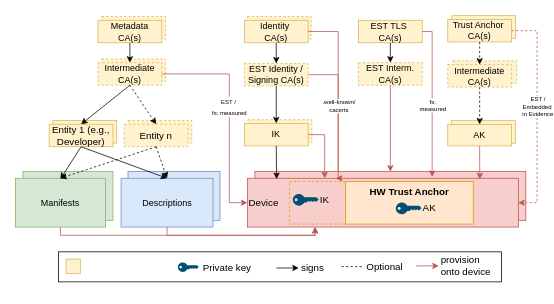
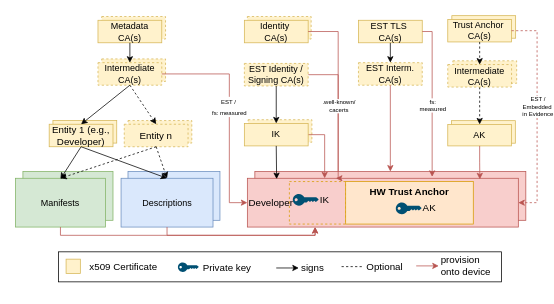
  <mxCell id="0" />
  <mxCell id="1" parent="0" />
  <mxCell id="2" style="edgeStyle=orthogonalEdgeStyle;rounded=0;orthogonalLoop=1;jettySize=auto;html=1;strokeWidth=1;fillColor=#f8cecc;strokeColor=#B85450;labelBackgroundColor=none;fontColor=#B85450;fontSize=13;exitX=1;exitY=0.5;exitDx=0;exitDy=0;entryX=0.326;entryY=-0.002;entryDx=0;entryDy=0;entryPerimeter=0;endArrow=none;" edge="1" parent="1" source="64" target="10"><mxGeometry relative="1" as="geometry"><Array as="points"><mxPoint x="450" y="99" /><mxPoint x="450" y="237" /></Array><mxPoint x="415" y="47" as="sourcePoint" /><mxPoint x="450" y="235" as="targetPoint" /></mxGeometry></mxCell>
  <mxCell id="3" value="" style="rounded=0;whiteSpace=wrap;html=1;fontSize=12;fillColor=#fff2cc;strokeColor=#d6b656;dashed=1;" vertex="1" parent="1"><mxGeometry x="329" y="21.5" width="85" height="30" as="geometry" /></mxCell>
  <mxCell id="4" value="" style="rounded=0;whiteSpace=wrap;html=1;fillColor=#fff2cc;strokeColor=#d6b656;dashed=1;" parent="1" vertex="1"><mxGeometry x="170" y="160.12" width="85" height="30" as="geometry" /></mxCell>
  <mxCell id="5" value="" style="rounded=0;whiteSpace=wrap;html=1;fontSize=12;fillColor=#fff2cc;strokeColor=#d6b656;" parent="1" vertex="1"><mxGeometry x="601.44" y="20.38" width="85" height="30" as="geometry" /></mxCell>
  <mxCell id="6" value="&lt;br&gt;&lt;span style=&quot;font-size: 13px;&quot;&gt;&lt;br&gt;&lt;/span&gt;" style="rounded=0;whiteSpace=wrap;html=1;fillColor=#fff2cc;strokeColor=#d6b656;" parent="1" vertex="1"><mxGeometry x="70" y="160.12" width="85" height="30" as="geometry" /></mxCell>
  <mxCell id="7" value="IK" style="rounded=0;whiteSpace=wrap;html=1;fillColor=#fff2cc;strokeColor=#d6b656;dashed=1;" parent="1" vertex="1"><mxGeometry x="330" y="159" width="85" height="30" as="geometry" /></mxCell>
  <mxCell id="8" value="AK" style="rounded=0;whiteSpace=wrap;html=1;fillColor=#fff2cc;strokeColor=#d6b656;" parent="1" vertex="1"><mxGeometry x="601" y="160.26" width="85" height="30" as="geometry" /></mxCell>
  <mxCell id="9" value="Platform" style="rounded=0;whiteSpace=wrap;html=1;fillColor=#f8cecc;strokeColor=#B85450;fontSize=13;align=left;" parent="1" vertex="1"><mxGeometry x="339" y="228" width="361" height="65" as="geometry" /></mxCell>
- <mxCell id="10" value="Device" style="rounded=0;whiteSpace=wrap;html=1;fillColor=#f8cecc;strokeColor=#B85450;fontSize=13;align=left;" parent="1" vertex="1"><mxGeometry x="329" y="237" width="361" height="65" as="geometry" /></mxCell>
+ <mxCell id="10" value="Developer" style="rounded=0;whiteSpace=wrap;html=1;fillColor=#f8cecc;strokeColor=#B85450;fontSize=13;align=left;" parent="1" vertex="1"><mxGeometry x="329" y="237" width="361" height="65" as="geometry" /></mxCell>
  <mxCell id="11" value="" style="rounded=0;whiteSpace=wrap;html=1;dashed=1;fillColor=none;strokeColor=#d79b00;" parent="1" vertex="1"><mxGeometry x="385" y="241.38" width="75" height="56.62" as="geometry" /></mxCell>
  <mxCell id="12" value="Root CA(s)" style="rounded=0;whiteSpace=wrap;html=1;fontSize=12;fillColor=#fff2cc;strokeColor=#d6b656;dashed=1;" parent="1" vertex="1"><mxGeometry x="135" y="21.5" width="85" height="30" as="geometry" /></mxCell>
  <mxCell id="13" value="" style="rounded=0;whiteSpace=wrap;html=1;fillColor=#fff2cc;strokeColor=#d6b656;dashed=1;" parent="1" vertex="1"><mxGeometry x="135" y="78" width="85" height="30" as="geometry" /></mxCell>
  <mxCell id="14" value="" style="rounded=0;whiteSpace=wrap;html=1;fontSize=13;fontColor=#506E3E;fontStyle=1" parent="1" vertex="1"><mxGeometry x="77.5" y="335" width="590" height="40" as="geometry" /></mxCell>
  <mxCell id="15" style="edgeStyle=orthogonalEdgeStyle;rounded=0;orthogonalLoop=1;jettySize=auto;html=1;strokeWidth=1;fillColor=#f8cecc;strokeColor=#B85450;labelBackgroundColor=none;fontColor=#B85450;fontSize=13;" parent="1" source="32" edge="1"><mxGeometry relative="1" as="geometry"><Array as="points"><mxPoint x="432" y="179" /></Array><mxPoint x="428.208" y="157.265" as="sourcePoint" /><mxPoint x="432" y="237" as="targetPoint" /></mxGeometry></mxCell>
  <mxCell id="16" value="&lt;div style=&quot;font-size: 13px;&quot;&gt;&lt;br style=&quot;font-size: 13px;&quot;&gt;&lt;/div&gt;" style="whiteSpace=wrap;html=1;aspect=fixed;fillColor=#fff2cc;strokeColor=#d6b656;fontSize=13;" parent="1" vertex="1"><mxGeometry x="87.5" y="344.75" width="19" height="19" as="geometry" /></mxCell>
  <mxCell id="17" style="edgeStyle=orthogonalEdgeStyle;rounded=0;orthogonalLoop=1;jettySize=auto;html=1;strokeColor=#000000;fontColor=#009900;startArrow=none;startFill=0;endArrow=classic;endFill=1;fontSize=13;" parent="1" edge="1"><mxGeometry relative="1" as="geometry"><Array as="points"><mxPoint x="386.5" y="356.5" /><mxPoint x="386.5" y="356.5" /></Array><mxPoint x="367.5" y="356.5" as="sourcePoint" /><mxPoint x="397.5" y="356.5" as="targetPoint" /></mxGeometry></mxCell>
  <mxCell id="18" value="signs" style="text;html=1;strokeColor=none;fillColor=none;align=left;verticalAlign=middle;whiteSpace=wrap;rounded=0;fontSize=13;" parent="1" vertex="1"><mxGeometry x="398.5" y="345.5" width="38" height="20" as="geometry" /></mxCell>
  <mxCell id="19" style="edgeStyle=orthogonalEdgeStyle;rounded=0;orthogonalLoop=1;jettySize=auto;html=1;strokeWidth=1;fillColor=#f8cecc;strokeColor=#b85450;labelBackgroundColor=none;fontColor=#B85450;fontSize=13;" parent="1" edge="1"><mxGeometry relative="1" as="geometry"><Array as="points"><mxPoint x="553.94" y="353.75" /></Array><mxPoint x="553.94" y="353.75" as="sourcePoint" /><mxPoint x="583.94" y="353.75" as="targetPoint" /></mxGeometry></mxCell>
  <mxCell id="20" style="edgeStyle=orthogonalEdgeStyle;rounded=0;orthogonalLoop=1;jettySize=auto;html=1;exitX=0.5;exitY=1;exitDx=0;exitDy=0;fontColor=#506E3E;fontSize=13;" parent="1" edge="1"><mxGeometry relative="1" as="geometry"><mxPoint x="449.5" y="358.88" as="sourcePoint" /><mxPoint x="449.5" y="358.88" as="targetPoint" /></mxGeometry></mxCell>
  <mxCell id="21" value="&lt;span style=&quot;font-family: helvetica; font-size: 13px; font-style: normal; font-weight: 400; letter-spacing: normal; text-indent: 0px; text-transform: none; word-spacing: 0px; display: inline; float: none;&quot;&gt;provision onto device&lt;/span&gt;" style="text;html=1;align=left;verticalAlign=middle;whiteSpace=wrap;rounded=0;fontSize=13;labelBackgroundColor=none;" parent="1" vertex="1"><mxGeometry x="584.94" y="339.25" width="70" height="30" as="geometry" /></mxCell>
+ <mxCell id="22" value="&lt;div style=&quot;color: rgb(0, 0, 0); font-family: helvetica; font-size: 13px;&quot;&gt;x509&amp;nbsp;&lt;span style=&quot;font-size: 13px;&quot;&gt;Certificate&lt;br style=&quot;font-size: 13px;&quot;&gt;&lt;/span&gt;&lt;/div&gt;" style="text;whiteSpace=wrap;html=1;fontSize=13;fontColor=#506E3E;align=left;" parent="1" vertex="1"><mxGeometry x="116.5" y="340.75" width="80" height="23" as="geometry" /></mxCell>
  <mxCell id="23" value="HW Trust Anchor&lt;br&gt;" style="rounded=0;whiteSpace=wrap;html=1;verticalAlign=top;fontSize=13;fillColor=#ffe6cc;strokeColor=#d79b00;fontStyle=1" parent="1" vertex="1"><mxGeometry x="460" y="241.38" width="170" height="56.62" as="geometry" /></mxCell>
  <mxCell id="24" value="" style="points=[[0,0.5,0],[0.24,0,0],[0.5,0.28,0],[0.995,0.475,0],[0.5,0.72,0],[0.24,1,0]];verticalLabelPosition=bottom;sketch=0;html=1;verticalAlign=top;aspect=fixed;align=center;pointerEvents=1;shape=mxgraph.cisco19.key;fillColor=#005073;strokeColor=none;fontSize=13;" parent="1" vertex="1"><mxGeometry x="389.56" y="258" width="34.44" height="15.5" as="geometry" /></mxCell>
  <mxCell id="25" value="&lt;span style=&quot;color: rgb(0, 0, 0); font-family: helvetica; font-size: 13px; font-style: normal; font-weight: 400; letter-spacing: normal; text-align: center; text-indent: 0px; text-transform: none; word-spacing: 0px; display: inline; float: none;&quot;&gt;IK&lt;br style=&quot;font-size: 13px;&quot;&gt;&lt;/span&gt;" style="text;whiteSpace=wrap;html=1;fontSize=13;fillColor=none;labelBackgroundColor=none;" parent="1" vertex="1"><mxGeometry x="424" y="252.31" width="27" height="26.88" as="geometry" /></mxCell>
  <mxCell id="26" value="" style="points=[[0,0.5,0],[0.24,0,0],[0.5,0.28,0],[0.995,0.475,0],[0.5,0.72,0],[0.24,1,0]];verticalLabelPosition=bottom;sketch=0;html=1;verticalAlign=top;aspect=fixed;align=center;pointerEvents=1;shape=mxgraph.cisco19.key;fillColor=#005073;strokeColor=none;fontSize=13;" parent="1" vertex="1"><mxGeometry x="526.78" y="269.38" width="34.44" height="15.5" as="geometry" /></mxCell>
  <mxCell id="27" value="&lt;span style=&quot;color: rgb(0 , 0 , 0) ; font-family: &amp;quot;helvetica&amp;quot; ; font-size: 13px ; font-style: normal ; font-weight: 400 ; letter-spacing: normal ; text-align: center ; text-indent: 0px ; text-transform: none ; word-spacing: 0px ; display: inline ; float: none&quot;&gt;AK&lt;br style=&quot;font-size: 13px&quot;&gt;&lt;/span&gt;" style="text;whiteSpace=wrap;html=1;fontSize=13;fillColor=none;labelBackgroundColor=none;" parent="1" vertex="1"><mxGeometry x="561.22" y="261.69" width="24" height="26.88" as="geometry" /></mxCell>
  <mxCell id="28" value="" style="points=[[0,0.5,0],[0.24,0,0],[0.5,0.28,0],[0.995,0.475,0],[0.5,0.72,0],[0.24,1,0]];verticalLabelPosition=bottom;sketch=0;html=1;verticalAlign=top;aspect=fixed;align=center;pointerEvents=1;shape=mxgraph.cisco19.key;fillColor=#005073;strokeColor=none;fontSize=13;" parent="1" vertex="1"><mxGeometry x="236.5" y="349.25" width="27.75" height="12.5" as="geometry" /></mxCell>
  <mxCell id="29" value="&lt;div style=&quot;color: rgb(0, 0, 0); font-family: helvetica; font-size: 13px;&quot;&gt;&lt;span style=&quot;font-size: 13px;&quot;&gt;Private key&lt;/span&gt;&lt;/div&gt;" style="text;whiteSpace=wrap;html=1;fontSize=13;fontColor=#506E3E;align=left;" parent="1" vertex="1"><mxGeometry x="267.5" y="342.25" width="95" height="40" as="geometry" /></mxCell>
  <mxCell id="30" value="Intermediate CA(s)" style="rounded=0;whiteSpace=wrap;html=1;fillColor=#fff2cc;strokeColor=#d6b656;dashed=1;" parent="1" vertex="1"><mxGeometry x="130" y="83" width="85" height="30" as="geometry" /></mxCell>
  <mxCell id="31" value="Metadata CA(s)" style="rounded=0;whiteSpace=wrap;html=1;fontSize=12;fillColor=#fff2cc;strokeColor=#d6b656;" parent="1" vertex="1"><mxGeometry x="130" y="26.5" width="85" height="30" as="geometry" /></mxCell>
  <mxCell id="32" value="IK" style="rounded=0;whiteSpace=wrap;html=1;fillColor=#fff2cc;strokeColor=#d6b656;" parent="1" vertex="1"><mxGeometry x="325" y="163.88" width="85" height="30" as="geometry" /></mxCell>
  <mxCell id="33" value="" style="endArrow=classic;html=1;rounded=0;exitX=0.5;exitY=1;exitDx=0;exitDy=0;" parent="1" source="31" target="30" edge="1"><mxGeometry width="50" height="50" relative="1" as="geometry"><mxPoint x="140" y="215" as="sourcePoint" /><mxPoint x="190" y="165" as="targetPoint" /></mxGeometry></mxCell>
  <mxCell id="34" value="" style="endArrow=classic;html=1;rounded=0;exitX=0.5;exitY=1;exitDx=0;exitDy=0;" parent="1" source="32" edge="1"><mxGeometry width="50" height="50" relative="1" as="geometry"><mxPoint x="293" y="270" as="sourcePoint" /><mxPoint x="368" y="238" as="targetPoint" /></mxGeometry></mxCell>
  <mxCell id="35" value="Trust Anchor&amp;nbsp; CA(s)" style="rounded=0;whiteSpace=wrap;html=1;fontSize=12;fillColor=#fff2cc;strokeColor=#d6b656;" parent="1" vertex="1"><mxGeometry x="596" y="25.38" width="85" height="30" as="geometry" /></mxCell>
  <mxCell id="36" value="" style="rounded=0;whiteSpace=wrap;html=1;fillColor=#fff2cc;strokeColor=#d6b656;dashed=1;" parent="1" vertex="1"><mxGeometry x="602.78" y="80.5" width="85" height="30" as="geometry" /></mxCell>
  <mxCell id="37" value="" style="endArrow=classic;html=1;rounded=0;entryX=0.5;entryY=0;entryDx=0;entryDy=0;dashed=1;" parent="1" source="35" target="57" edge="1"><mxGeometry width="50" height="50" relative="1" as="geometry"><mxPoint x="655.56" y="61.38" as="sourcePoint" /><mxPoint x="670.56" y="168.38" as="targetPoint" /></mxGeometry></mxCell>
  <mxCell id="38" value="&lt;span style=&quot;font-size: 13px&quot;&gt;Entity 1 (e.g., Developer)&lt;/span&gt;" style="rounded=0;whiteSpace=wrap;html=1;fillColor=#fff2cc;strokeColor=#d6b656;" parent="1" vertex="1"><mxGeometry x="65" y="165" width="85" height="30" as="geometry" /></mxCell>
  <mxCell id="39" value="&lt;span style=&quot;font-size: 13px&quot;&gt;Entity n&lt;/span&gt;" style="rounded=0;whiteSpace=wrap;html=1;fillColor=#fff2cc;strokeColor=#d6b656;dashed=1;" parent="1" vertex="1"><mxGeometry x="165" y="165" width="85" height="30" as="geometry" /></mxCell>
  <mxCell id="40" value="" style="endArrow=classic;html=1;rounded=0;dashed=1;exitX=0.5;exitY=1;exitDx=0;exitDy=0;entryX=0.5;entryY=0;entryDx=0;entryDy=0;" parent="1" source="30" target="39" edge="1"><mxGeometry width="50" height="50" relative="1" as="geometry"><mxPoint x="280" y="269" as="sourcePoint" /><mxPoint x="330" y="219" as="targetPoint" /></mxGeometry></mxCell>
  <mxCell id="41" value="" style="endArrow=classic;html=1;rounded=0;exitX=0.5;exitY=1;exitDx=0;exitDy=0;entryX=0.5;entryY=0;entryDx=0;entryDy=0;" parent="1" source="30" target="38" edge="1"><mxGeometry width="50" height="50" relative="1" as="geometry"><mxPoint x="280" y="269" as="sourcePoint" /><mxPoint x="330" y="219" as="targetPoint" /></mxGeometry></mxCell>
  <mxCell id="42" value="Descriptions" style="rounded=0;whiteSpace=wrap;html=1;fontSize=12;fillColor=#dae8fc;strokeColor=#6c8ebf;" parent="1" vertex="1"><mxGeometry x="170" y="228" width="122.5" height="65" as="geometry" /></mxCell>
  <mxCell id="43" value="Manifests" style="rounded=0;whiteSpace=wrap;html=1;fontSize=12;fillColor=#d5e8d4;strokeColor=#82b366;" parent="1" vertex="1"><mxGeometry x="30" y="228" width="120" height="65" as="geometry" /></mxCell>
  <mxCell id="44" value="Manifests" style="rounded=0;whiteSpace=wrap;html=1;fontSize=12;fillColor=#d5e8d4;strokeColor=#82b366;" parent="1" vertex="1"><mxGeometry x="20" y="237" width="120" height="65" as="geometry" /></mxCell>
  <mxCell id="45" value="Descriptions" style="rounded=0;whiteSpace=wrap;html=1;fontSize=12;fillColor=#dae8fc;strokeColor=#6c8ebf;" parent="1" vertex="1"><mxGeometry x="160.75" y="237" width="122.5" height="65" as="geometry" /></mxCell>
  <mxCell id="46" value="" style="endArrow=classic;html=1;rounded=0;exitX=0.5;exitY=1;exitDx=0;exitDy=0;" parent="1" source="38" edge="1"><mxGeometry width="50" height="50" relative="1" as="geometry"><mxPoint x="280" y="339.88" as="sourcePoint" /><mxPoint x="80" y="238" as="targetPoint" /></mxGeometry></mxCell>
  <mxCell id="47" value="" style="endArrow=classic;html=1;rounded=0;exitX=0.5;exitY=1;exitDx=0;exitDy=0;entryX=0.5;entryY=0;entryDx=0;entryDy=0;dashed=1;" parent="1" source="39" target="44" edge="1"><mxGeometry width="50" height="50" relative="1" as="geometry"><mxPoint x="280" y="339.88" as="sourcePoint" /><mxPoint x="330" y="289.88" as="targetPoint" /></mxGeometry></mxCell>
  <mxCell id="48" value="" style="endArrow=classic;html=1;rounded=0;exitX=0.5;exitY=1;exitDx=0;exitDy=0;entryX=0.5;entryY=0;entryDx=0;entryDy=0;" parent="1" source="38" target="45" edge="1"><mxGeometry width="50" height="50" relative="1" as="geometry"><mxPoint x="280" y="339.88" as="sourcePoint" /><mxPoint x="330" y="289.88" as="targetPoint" /></mxGeometry></mxCell>
  <mxCell id="49" value="" style="endArrow=classic;html=1;rounded=0;exitX=0.5;exitY=1;exitDx=0;exitDy=0;entryX=0.5;entryY=0;entryDx=0;entryDy=0;dashed=1;" parent="1" source="39" target="45" edge="1"><mxGeometry width="50" height="50" relative="1" as="geometry"><mxPoint x="280" y="339.88" as="sourcePoint" /><mxPoint x="330" y="289.88" as="targetPoint" /></mxGeometry></mxCell>
  <mxCell id="50" style="edgeStyle=orthogonalEdgeStyle;rounded=0;orthogonalLoop=1;jettySize=auto;html=1;strokeWidth=1;labelBackgroundColor=none;fontColor=#D99A5F;fontSize=13;dashed=1;endArrow=none;endFill=0;" parent="1" edge="1"><mxGeometry relative="1" as="geometry"><mxPoint x="481.5" y="354.71" as="sourcePoint" /><mxPoint x="454.5" y="354" as="targetPoint" /></mxGeometry></mxCell>
  <mxCell id="51" value="&lt;font face=&quot;helvetica&quot;&gt;Optional&lt;/font&gt;" style="text;html=1;align=left;verticalAlign=middle;whiteSpace=wrap;rounded=0;fontSize=13;labelBackgroundColor=none;" parent="1" vertex="1"><mxGeometry x="485.5" y="345" width="60" height="20" as="geometry" /></mxCell>
  <mxCell id="52" value="AK" style="rounded=0;whiteSpace=wrap;html=1;fillColor=#fff2cc;strokeColor=#d6b656;" parent="1" vertex="1"><mxGeometry x="596" y="165.26" width="85" height="28.62" as="geometry" /></mxCell>
  <mxCell id="53" value="" style="endArrow=classic;html=1;rounded=0;dashed=1;exitX=0.5;exitY=1;exitDx=0;exitDy=0;entryX=0.5;entryY=0;entryDx=0;entryDy=0;" parent="1" source="57" target="52" edge="1"><mxGeometry width="50" height="50" relative="1" as="geometry"><mxPoint x="453" y="125.88" as="sourcePoint" /><mxPoint x="600" y="157.88" as="targetPoint" /></mxGeometry></mxCell>
  <mxCell id="54" style="edgeStyle=orthogonalEdgeStyle;rounded=0;orthogonalLoop=1;jettySize=auto;html=1;strokeWidth=1;fillColor=#f8cecc;strokeColor=#B85450;labelBackgroundColor=none;fontColor=#B85450;fontSize=13;entryX=0.858;entryY=0.021;entryDx=0;entryDy=0;entryPerimeter=0;" parent="1" source="52" edge="1" target="10"><mxGeometry relative="1" as="geometry"><Array as="points" /><mxPoint x="493" y="178" as="sourcePoint" /><mxPoint x="493.3" y="237" as="targetPoint" /></mxGeometry></mxCell>
  <mxCell id="55" style="edgeStyle=orthogonalEdgeStyle;rounded=0;orthogonalLoop=1;jettySize=auto;html=1;fontColor=default;strokeColor=#B85450;strokeWidth=1;exitX=1;exitY=0.5;exitDx=0;exitDy=0;entryX=1;entryY=0.5;entryDx=0;entryDy=0;dashed=1;" parent="1" source="35" edge="1" target="10"><mxGeometry relative="1" as="geometry"><Array as="points"><mxPoint x="715" y="40" /><mxPoint x="715" y="270" /></Array><mxPoint x="621" y="35.5" as="sourcePoint" /><mxPoint x="621" y="237" as="targetPoint" /></mxGeometry></mxCell>
  <mxCell id="56" value="&lt;span style=&quot;font-size: 8px;&quot;&gt;EST /&lt;/span&gt;&lt;div style=&quot;font-size: 8px;&quot;&gt;Embedded&amp;nbsp;&lt;/div&gt;&lt;div style=&quot;font-size: 8px;&quot;&gt;in Evidence&lt;/div&gt;" style="edgeLabel;html=1;align=center;verticalAlign=middle;resizable=0;points=[];fontSize=8;" vertex="1" connectable="0" parent="55"><mxGeometry x="-0.064" relative="1" as="geometry"><mxPoint as="offset" /></mxGeometry></mxCell>
  <mxCell id="57" value="Intermediate CA(s)" style="rounded=0;whiteSpace=wrap;html=1;fillColor=#fff2cc;strokeColor=#d6b656;dashed=1;" parent="1" vertex="1"><mxGeometry x="596" y="85.5" width="85" height="30" as="geometry" /></mxCell>
  <mxCell id="58" value="" style="edgeStyle=elbowEdgeStyle;elbow=vertical;endArrow=classic;html=1;rounded=0;strokeWidth=1;exitX=0.5;exitY=1;exitDx=0;exitDy=0;entryX=0.25;entryY=1;entryDx=0;entryDy=0;strokeColor=#B85450;" parent="1" source="45" target="10" edge="1"><mxGeometry width="50" height="50" relative="1" as="geometry"><mxPoint x="295" y="293" as="sourcePoint" /><mxPoint x="345" y="243" as="targetPoint" /><Array as="points"><mxPoint x="325" y="313" /></Array></mxGeometry></mxCell>
  <mxCell id="59" value="" style="edgeStyle=elbowEdgeStyle;elbow=vertical;endArrow=classic;html=1;rounded=0;strokeWidth=1;exitX=0.5;exitY=1;exitDx=0;exitDy=0;entryX=0.25;entryY=1;entryDx=0;entryDy=0;strokeColor=#B85450;" parent="1" source="44" target="10" edge="1"><mxGeometry width="50" height="50" relative="1" as="geometry"><mxPoint x="237" y="307" as="sourcePoint" /><mxPoint x="425" y="313" as="targetPoint" /><Array as="points"><mxPoint x="250" y="313" /></Array></mxGeometry></mxCell>
  <mxCell id="60" style="edgeStyle=orthogonalEdgeStyle;rounded=0;orthogonalLoop=1;jettySize=auto;html=1;fontColor=default;strokeColor=#B85450;strokeWidth=1;exitX=1;exitY=0.5;exitDx=0;exitDy=0;entryX=0;entryY=0.5;entryDx=0;entryDy=0;" parent="1" source="30" target="10" edge="1"><mxGeometry relative="1" as="geometry"><Array as="points"><mxPoint x="305" y="98" /><mxPoint x="305" y="270" /></Array><mxPoint x="445" y="233" as="targetPoint" /><mxPoint x="414" y="44" as="sourcePoint" /></mxGeometry></mxCell>
  <mxCell id="61" value="&lt;span style=&quot;font-size: 8px;&quot;&gt;EST /&amp;nbsp;&lt;/span&gt;&lt;div&gt;&lt;span style=&quot;font-size: 8px;&quot;&gt;fs:&amp;nbsp;&lt;/span&gt;&lt;span style=&quot;font-size: 8px;&quot;&gt;measured&lt;/span&gt;&lt;/div&gt;" style="edgeLabel;html=1;align=center;verticalAlign=middle;resizable=0;points=[];" vertex="1" connectable="0" parent="60"><mxGeometry x="-0.12" y="-1" relative="1" as="geometry"><mxPoint y="7" as="offset" /></mxGeometry></mxCell>
  <mxCell id="62" value="Identity&amp;nbsp;&lt;div&gt;CA(s)&lt;/div&gt;" style="rounded=0;whiteSpace=wrap;html=1;fontSize=12;fillColor=#fff2cc;strokeColor=#d6b656;" parent="1" vertex="1"><mxGeometry x="325" y="26.5" width="85" height="30" as="geometry" /></mxCell>
  <mxCell id="63" value="EST TLS&amp;nbsp;&lt;div&gt;CA(s)&lt;/div&gt;" style="rounded=0;whiteSpace=wrap;html=1;fontSize=12;fillColor=#fff2cc;strokeColor=#d6b656;" vertex="1" parent="1"><mxGeometry x="477" y="26.5" width="85" height="30" as="geometry" /></mxCell>
  <mxCell id="64" value="EST Identity / Signing CA(s)" style="rounded=0;whiteSpace=wrap;html=1;fontSize=12;fillColor=#fff2cc;strokeColor=#d6b656;dashed=1;" vertex="1" parent="1"><mxGeometry x="325" y="84" width="85" height="30" as="geometry" /></mxCell>
  <mxCell id="65" value="" style="endArrow=classic;html=1;rounded=0;entryX=0.5;entryY=0;entryDx=0;entryDy=0;exitX=0.5;exitY=1;exitDx=0;exitDy=0;" edge="1" parent="1" source="64" target="32"><mxGeometry width="50" height="50" relative="1" as="geometry"><mxPoint x="245" y="170" as="sourcePoint" /><mxPoint x="295" y="120" as="targetPoint" /></mxGeometry></mxCell>
- <mxCell id="66" value="" style="endArrow=classic;html=1;rounded=0;entryX=0.5;entryY=0;entryDx=0;entryDy=0;exitX=0.5;exitY=1;exitDx=0;exitDy=0;" edge="1" parent="1" source="62" target="64"><mxGeometry width="50" height="50" relative="1" as="geometry"><mxPoint x="315" y="135" as="sourcePoint" /><mxPoint x="365" y="85" as="targetPoint" /></mxGeometry></mxCell>
  <mxCell id="67" style="edgeStyle=orthogonalEdgeStyle;rounded=0;orthogonalLoop=1;jettySize=auto;html=1;strokeWidth=1;fillColor=#f8cecc;strokeColor=#B85450;labelBackgroundColor=none;fontColor=#B85450;fontSize=13;exitX=1;exitY=0.5;exitDx=0;exitDy=0;entryX=0.327;entryY=0;entryDx=0;entryDy=0;entryPerimeter=0;" edge="1" parent="1"><mxGeometry relative="1" as="geometry"><Array as="points"><mxPoint x="450" y="42" /><mxPoint x="450" y="237" /></Array><mxPoint x="410" y="41.5" as="sourcePoint" /><mxPoint x="447.047" y="237" as="targetPoint" /></mxGeometry></mxCell>
  <mxCell id="68" value=".well-known/&lt;div style=&quot;font-size: 8px;&quot;&gt;cacerts&lt;/div&gt;" style="edgeLabel;html=1;align=center;verticalAlign=middle;resizable=0;points=[];fontSize=8;" vertex="1" connectable="0" parent="67"><mxGeometry x="0.107" relative="1" as="geometry"><mxPoint y="7" as="offset" /></mxGeometry></mxCell>
  <mxCell id="69" value="EST Interm. CA(s)" style="rounded=0;whiteSpace=wrap;html=1;fontSize=12;fillColor=#fff2cc;strokeColor=#d6b656;dashed=1;" vertex="1" parent="1"><mxGeometry x="477" y="83" width="85" height="30" as="geometry" /></mxCell>
  <mxCell id="70" value="" style="endArrow=classic;html=1;rounded=0;entryX=0.5;entryY=0;entryDx=0;entryDy=0;exitX=0.5;exitY=1;exitDx=0;exitDy=0;fillColor=#f8cecc;strokeColor=#b85450;" edge="1" parent="1" source="69" target="9"><mxGeometry width="50" height="50" relative="1" as="geometry"><mxPoint x="250" y="355" as="sourcePoint" /><mxPoint x="300" y="305" as="targetPoint" /></mxGeometry></mxCell>
  <mxCell id="71" value="" style="endArrow=classic;html=1;rounded=0;exitX=0.5;exitY=1;exitDx=0;exitDy=0;" edge="1" parent="1" source="63" target="69"><mxGeometry width="50" height="50" relative="1" as="geometry"><mxPoint x="250" y="355" as="sourcePoint" /><mxPoint x="300" y="305" as="targetPoint" /></mxGeometry></mxCell>
  <mxCell id="72" style="edgeStyle=orthogonalEdgeStyle;rounded=0;orthogonalLoop=1;jettySize=auto;html=1;strokeWidth=1;fillColor=#f8cecc;strokeColor=#B85450;labelBackgroundColor=none;fontColor=#B85450;fontSize=13;entryX=0.682;entryY=-0.03;entryDx=0;entryDy=0;entryPerimeter=0;exitX=1;exitY=0.5;exitDx=0;exitDy=0;" edge="1" parent="1" source="63" target="10"><mxGeometry relative="1" as="geometry"><Array as="points"><mxPoint x="575" y="42" /></Array><mxPoint x="415" y="47" as="sourcePoint" /><mxPoint x="452" y="241" as="targetPoint" /></mxGeometry></mxCell>
  <mxCell id="73" value="fs:&lt;div&gt;measured&lt;/div&gt;" style="edgeLabel;html=1;align=center;verticalAlign=middle;resizable=0;points=[];fontSize=8;" vertex="1" connectable="0" parent="72"><mxGeometry x="0.107" relative="1" as="geometry"><mxPoint y="-3" as="offset" /></mxGeometry></mxCell>
